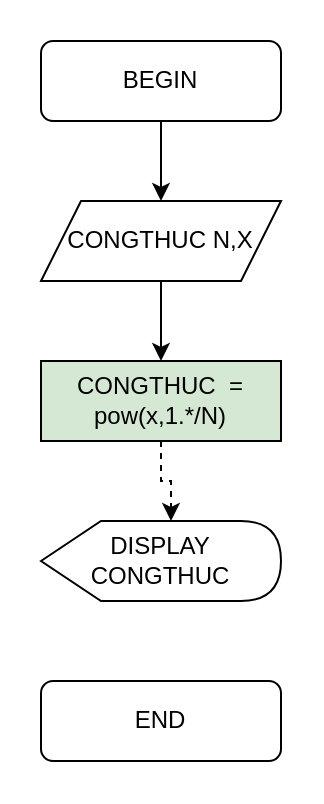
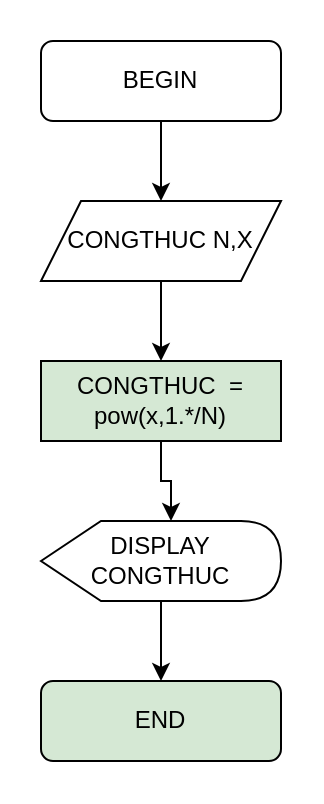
  <mxCell id="0" />
  <mxCell id="1" parent="0" />
  <mxCell id="2" style="edgeStyle=orthogonalEdgeStyle;rounded=0;orthogonalLoop=1;jettySize=auto;html=1;entryX=0.5;entryY=0;entryDx=0;entryDy=0;" edge="1" parent="1" source="3" target="5"><mxGeometry relative="1" as="geometry" /></mxCell>
  <mxCell id="3" value="BEGIN" style="rounded=1;whiteSpace=wrap;html=1;" vertex="1" parent="1"><mxGeometry x="20" y="20" width="120" height="40" as="geometry" /></mxCell>
  <mxCell id="4" style="edgeStyle=orthogonalEdgeStyle;rounded=0;orthogonalLoop=1;jettySize=auto;html=1;entryX=0.5;entryY=0;entryDx=0;entryDy=0;" edge="1" parent="1" source="5" target="7"><mxGeometry relative="1" as="geometry" /></mxCell>
  <mxCell id="5" value="CONGTHUC N,X" style="shape=parallelogram;perimeter=parallelogramPerimeter;whiteSpace=wrap;html=1;fixedSize=1;" vertex="1" parent="1"><mxGeometry x="20" y="100" width="120" height="40" as="geometry" /></mxCell>
- <mxCell id="6" style="edgeStyle=orthogonalEdgeStyle;rounded=0;orthogonalLoop=1;jettySize=auto;html=1;entryX=0;entryY=0;entryDx=65;entryDy=0;entryPerimeter=0;dashed=1;" edge="1" parent="1" source="7" target="9"><mxGeometry relative="1" as="geometry" /></mxCell>
+ <mxCell id="6" style="edgeStyle=orthogonalEdgeStyle;rounded=0;orthogonalLoop=1;jettySize=auto;html=1;entryX=0;entryY=0;entryDx=65;entryDy=0;entryPerimeter=0;" edge="1" parent="1" source="7" target="9"><mxGeometry relative="1" as="geometry" /></mxCell>
  <mxCell id="7" value="CONGTHUC&amp;nbsp; = pow(x,1.*/N)" style="rounded=0;whiteSpace=wrap;html=1;fillColor=#d5e8d4;" vertex="1" parent="1"><mxGeometry x="20" y="180" width="120" height="40" as="geometry" /></mxCell>
+ <mxCell id="8" style="edgeStyle=orthogonalEdgeStyle;rounded=0;orthogonalLoop=1;jettySize=auto;html=1;entryX=0.5;entryY=0;entryDx=0;entryDy=0;" edge="1" parent="1" source="9" target="10"><mxGeometry relative="1" as="geometry" /></mxCell>
  <mxCell id="9" value="DISPLAY CONGTHUC" style="shape=display;whiteSpace=wrap;html=1;" vertex="1" parent="1"><mxGeometry x="20" y="260" width="120" height="40" as="geometry" /></mxCell>
- <mxCell id="10" value="END" style="rounded=1;whiteSpace=wrap;html=1;" vertex="1" parent="1"><mxGeometry x="20" y="340" width="120" height="40" as="geometry" /></mxCell>
+ <mxCell id="10" value="END" style="rounded=1;whiteSpace=wrap;html=1;fillColor=#d5e8d4;" vertex="1" parent="1"><mxGeometry x="20" y="340" width="120" height="40" as="geometry" /></mxCell>
